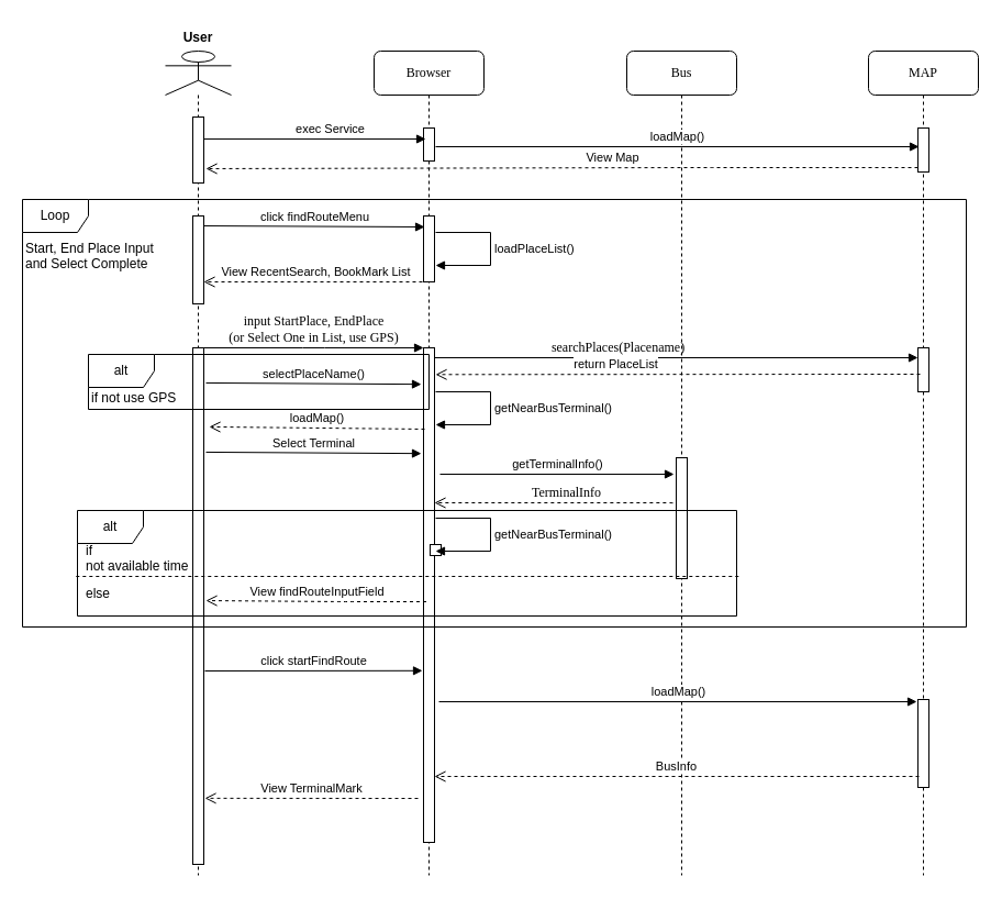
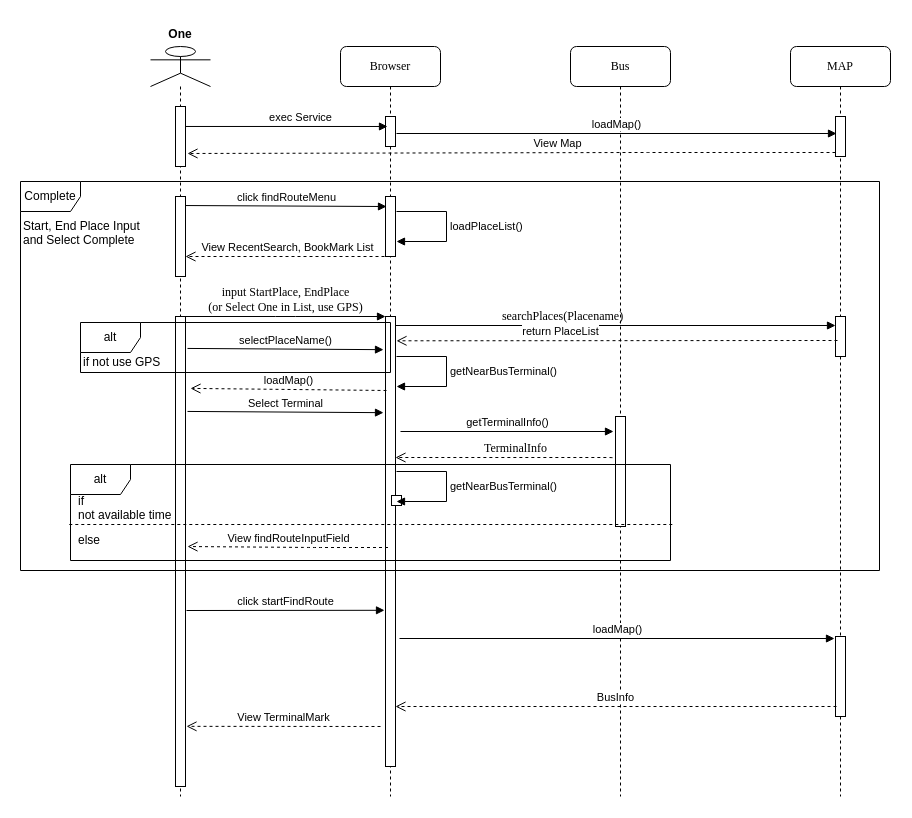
  <mxCell id="0" />
  <mxCell id="1" parent="0" />
  <mxCell id="2" value="searchPlaces(Placename)" style="html=1;verticalAlign=bottom;endArrow=block;labelBackgroundColor=none;fontFamily=Verdana;fontSize=12;edgeStyle=elbowEdgeStyle;elbow=vertical;exitX=0.5;exitY=0;exitDx=0;exitDy=0;exitPerimeter=0;entryX=0;entryY=0.225;entryDx=0;entryDy=0;entryPerimeter=0;" edge="1" parent="1" target="9"><mxGeometry x="-0.229" relative="1" as="geometry"><mxPoint x="387.5" y="325" as="sourcePoint" /><mxPoint x="1060" y="325" as="targetPoint" /><Array as="points"><mxPoint x="537.5" y="325" /><mxPoint x="517.5" y="325" /><mxPoint x="437.5" y="335" /><mxPoint x="456.5" y="325" /></Array><mxPoint x="1" as="offset" /></mxGeometry></mxCell>
  <mxCell id="3" value="Browser" style="shape=umlLifeline;perimeter=lifelinePerimeter;whiteSpace=wrap;html=1;container=1;collapsible=0;recursiveResize=0;outlineConnect=0;rounded=1;shadow=0;comic=0;labelBackgroundColor=none;strokeColor=#000000;strokeWidth=1;fillColor=#FFFFFF;fontFamily=Verdana;fontSize=12;fontColor=#000000;align=center;" vertex="1" parent="1"><mxGeometry x="340" y="46" width="100" height="750" as="geometry" /></mxCell>
  <mxCell id="4" value="" style="html=1;points=[];perimeter=orthogonalPerimeter;rounded=0;shadow=0;comic=0;labelBackgroundColor=none;strokeColor=#000000;strokeWidth=1;fillColor=#FFFFFF;fontFamily=Verdana;fontSize=12;fontColor=#000000;align=center;" vertex="1" parent="3"><mxGeometry x="45" y="270" width="10" height="450" as="geometry" /></mxCell>
  <mxCell id="5" value="" style="html=1;points=[];perimeter=orthogonalPerimeter;" vertex="1" parent="3"><mxGeometry x="45" y="150" width="10" height="60" as="geometry" /></mxCell>
  <mxCell id="6" value="" style="html=1;points=[];perimeter=orthogonalPerimeter;" vertex="1" parent="3"><mxGeometry x="45" y="70" width="10" height="30" as="geometry" /></mxCell>
  <mxCell id="7" value="MAP" style="shape=umlLifeline;perimeter=lifelinePerimeter;whiteSpace=wrap;html=1;container=1;collapsible=0;recursiveResize=0;outlineConnect=0;rounded=1;shadow=0;comic=0;labelBackgroundColor=none;strokeColor=#000000;strokeWidth=1;fillColor=#FFFFFF;fontFamily=Verdana;fontSize=12;fontColor=#000000;align=center;" vertex="1" parent="1"><mxGeometry x="790" y="46" width="100" height="750" as="geometry" /></mxCell>
  <mxCell id="8" value="" style="html=1;points=[];perimeter=orthogonalPerimeter;" vertex="1" parent="7"><mxGeometry x="45" y="70" width="10" height="40" as="geometry" /></mxCell>
  <mxCell id="9" value="" style="html=1;points=[];perimeter=orthogonalPerimeter;" vertex="1" parent="7"><mxGeometry x="45" y="270" width="10" height="40" as="geometry" /></mxCell>
  <mxCell id="10" value="" style="html=1;points=[];perimeter=orthogonalPerimeter;" vertex="1" parent="7"><mxGeometry x="45" y="590" width="10" height="80" as="geometry" /></mxCell>
  <mxCell id="11" value="input StartPlace, EndPlace&lt;br&gt;(or Select One in List, use GPS)" style="html=1;verticalAlign=bottom;endArrow=block;entryX=0;entryY=0;labelBackgroundColor=none;fontFamily=Verdana;fontSize=12;edgeStyle=elbowEdgeStyle;elbow=horizontal;exitX=0.9;exitY=0;exitDx=0;exitDy=0;exitPerimeter=0;" edge="1" parent="1" source="19" target="4"><mxGeometry relative="1" as="geometry"><mxPoint x="195" y="316" as="sourcePoint" /></mxGeometry></mxCell>
  <mxCell id="12" value="TerminalInfo" style="html=1;verticalAlign=bottom;endArrow=open;dashed=1;endSize=8;labelBackgroundColor=none;fontFamily=Verdana;fontSize=12;edgeStyle=elbowEdgeStyle;elbow=vertical;exitX=0.1;exitY=0.391;exitDx=0;exitDy=0;exitPerimeter=0;" edge="1" parent="1"><mxGeometry x="-0.068" relative="1" as="geometry"><mxPoint x="395" y="457" as="targetPoint" /><Array as="points"><mxPoint x="600" y="457" /><mxPoint x="620" y="437" /><mxPoint x="650" y="437" /></Array><mxPoint x="616" y="460" as="sourcePoint" /><mxPoint as="offset" /></mxGeometry></mxCell>
  <mxCell id="13" value="Bus" style="shape=umlLifeline;perimeter=lifelinePerimeter;whiteSpace=wrap;html=1;container=1;collapsible=0;recursiveResize=0;outlineConnect=0;rounded=1;shadow=0;comic=0;labelBackgroundColor=none;strokeColor=#000000;strokeWidth=1;fillColor=#FFFFFF;fontFamily=Verdana;fontSize=12;fontColor=#000000;align=center;" vertex="1" parent="1"><mxGeometry x="570" y="46" width="100" height="750" as="geometry" /></mxCell>
  <mxCell id="14" value="" style="html=1;points=[];perimeter=orthogonalPerimeter;" vertex="1" parent="13"><mxGeometry x="45" y="370" width="10" height="110" as="geometry" /></mxCell>
  <mxCell id="15" value="exec Service" style="html=1;verticalAlign=bottom;endArrow=block;exitX=0.9;exitY=0.333;exitDx=0;exitDy=0;exitPerimeter=0;entryX=0.2;entryY=0.333;entryDx=0;entryDy=0;entryPerimeter=0;" edge="1" parent="1" source="18" target="6"><mxGeometry x="0.145" width="80" relative="1" as="geometry"><mxPoint x="196" y="127" as="sourcePoint" /><mxPoint x="370" y="126" as="targetPoint" /><Array as="points" /><mxPoint as="offset" /></mxGeometry></mxCell>
  <mxCell id="16" value="View Map" style="html=1;verticalAlign=bottom;endArrow=open;dashed=1;endSize=8;entryX=1.2;entryY=0.783;entryDx=0;entryDy=0;entryPerimeter=0;exitX=0;exitY=0.825;exitDx=0;exitDy=0;exitPerimeter=0;" edge="1" parent="1" target="18"><mxGeometry x="-0.142" relative="1" as="geometry"><mxPoint x="835" y="152" as="sourcePoint" /><mxPoint x="197" y="152.02" as="targetPoint" /><Array as="points"><mxPoint x="638" y="152" /></Array><mxPoint as="offset" /></mxGeometry></mxCell>
  <mxCell id="17" value="" style="shape=umlLifeline;participant=umlActor;perimeter=lifelinePerimeter;whiteSpace=wrap;html=1;container=1;collapsible=0;recursiveResize=0;verticalAlign=top;spacingTop=36;labelBackgroundColor=#ffffff;outlineConnect=0;" vertex="1" parent="1"><mxGeometry x="150" y="46" width="60" height="750" as="geometry" /></mxCell>
  <mxCell id="18" value="" style="html=1;points=[];perimeter=orthogonalPerimeter;" vertex="1" parent="17"><mxGeometry x="25" y="60" width="10" height="60" as="geometry" /></mxCell>
  <mxCell id="19" value="" style="html=1;points=[];perimeter=orthogonalPerimeter;rounded=0;shadow=0;comic=0;labelBackgroundColor=none;strokeColor=#000000;strokeWidth=1;fillColor=#FFFFFF;fontFamily=Verdana;fontSize=12;fontColor=#000000;align=center;" vertex="1" parent="17"><mxGeometry x="25" y="270" width="10" height="470" as="geometry" /></mxCell>
  <mxCell id="20" value="" style="html=1;points=[];perimeter=orthogonalPerimeter;" vertex="1" parent="17"><mxGeometry x="25" y="150" width="10" height="80" as="geometry" /></mxCell>
- <mxCell id="21" value="User" style="text;align=center;fontStyle=1;verticalAlign=middle;spacingLeft=3;spacingRight=3;strokeColor=none;rotatable=0;points=[[0,0.5],[1,0.5]];portConstraint=eastwest;" vertex="1" parent="1"><mxGeometry x="140" y="20" width="80" height="26" as="geometry" /></mxCell>
+ <mxCell id="21" value="One" style="text;align=center;fontStyle=1;verticalAlign=middle;spacingLeft=3;spacingRight=3;strokeColor=none;rotatable=0;points=[[0,0.5],[1,0.5]];portConstraint=eastwest;" vertex="1" parent="1"><mxGeometry x="140" y="20" width="80" height="26" as="geometry" /></mxCell>
  <mxCell id="22" value="return PlaceList" style="html=1;verticalAlign=bottom;endArrow=open;dashed=1;endSize=8;exitX=0.2;exitY=0.6;exitDx=0;exitDy=0;exitPerimeter=0;entryX=1.1;entryY=0.054;entryDx=0;entryDy=0;entryPerimeter=0;" edge="1" parent="1" source="9" target="4"><mxGeometry x="0.255" relative="1" as="geometry"><mxPoint x="830" y="346" as="sourcePoint" /><mxPoint x="750" y="346" as="targetPoint" /><mxPoint as="offset" /></mxGeometry></mxCell>
  <mxCell id="23" value="getTerminalInfo()" style="html=1;verticalAlign=bottom;endArrow=block;entryX=-0.2;entryY=0;entryDx=0;entryDy=0;entryPerimeter=0;" edge="1" parent="1"><mxGeometry width="80" relative="1" as="geometry"><mxPoint x="400" y="431" as="sourcePoint" /><mxPoint x="613" y="431" as="targetPoint" /></mxGeometry></mxCell>
  <mxCell id="24" value="click findRouteMenu" style="html=1;verticalAlign=bottom;endArrow=block;entryX=0.1;entryY=0.167;entryDx=0;entryDy=0;entryPerimeter=0;exitX=1;exitY=0.113;exitDx=0;exitDy=0;exitPerimeter=0;" edge="1" parent="1" source="20" target="5"><mxGeometry width="80" relative="1" as="geometry"><mxPoint x="220" y="206" as="sourcePoint" /><mxPoint x="277" y="206" as="targetPoint" /></mxGeometry></mxCell>
  <mxCell id="25" value="loadPlaceList()" style="edgeStyle=orthogonalEdgeStyle;html=1;align=left;spacingLeft=2;endArrow=block;rounded=0;" edge="1" parent="1"><mxGeometry relative="1" as="geometry"><mxPoint x="396" y="211" as="sourcePoint" /><Array as="points"><mxPoint x="446" y="211" /></Array><mxPoint x="396" y="241" as="targetPoint" /></mxGeometry></mxCell>
  <mxCell id="26" value="View RecentSearch, BookMark List" style="html=1;verticalAlign=bottom;endArrow=open;dashed=1;endSize=8;entryX=1;entryY=0.75;entryDx=0;entryDy=0;entryPerimeter=0;" edge="1" parent="1" target="20"><mxGeometry relative="1" as="geometry"><mxPoint x="390" y="256" as="sourcePoint" /><mxPoint x="250" y="256" as="targetPoint" /></mxGeometry></mxCell>
  <mxCell id="27" value="loadMap()" style="html=1;verticalAlign=bottom;endArrow=block;entryX=0.1;entryY=0.425;entryDx=0;entryDy=0;entryPerimeter=0;" edge="1" parent="1" target="8"><mxGeometry width="80" relative="1" as="geometry"><mxPoint x="396" y="133" as="sourcePoint" /><mxPoint x="476" y="133" as="targetPoint" /></mxGeometry></mxCell>
  <mxCell id="28" value="getNearBusTerminal()" style="edgeStyle=orthogonalEdgeStyle;html=1;align=left;spacingLeft=2;endArrow=block;rounded=0;" edge="1" parent="1"><mxGeometry relative="1" as="geometry"><mxPoint x="396" y="356" as="sourcePoint" /><Array as="points"><mxPoint x="446" y="356" /></Array><mxPoint x="396" y="386" as="targetPoint" /></mxGeometry></mxCell>
  <mxCell id="29" value="Select Terminal" style="html=1;verticalAlign=bottom;endArrow=block;entryX=-0.2;entryY=0.204;entryDx=0;entryDy=0;entryPerimeter=0;exitX=1.2;exitY=0.202;exitDx=0;exitDy=0;exitPerimeter=0;" edge="1" parent="1" source="19"><mxGeometry width="80" relative="1" as="geometry"><mxPoint x="197" y="412" as="sourcePoint" /><mxPoint x="383" y="412.16" as="targetPoint" /></mxGeometry></mxCell>
  <mxCell id="30" value="loadMap()" style="html=1;verticalAlign=bottom;endArrow=open;dashed=1;endSize=8;entryX=1.5;entryY=0.153;entryDx=0;entryDy=0;entryPerimeter=0;" edge="1" parent="1" target="19"><mxGeometry relative="1" as="geometry"><mxPoint x="386" y="390" as="sourcePoint" /><mxPoint x="306" y="390" as="targetPoint" /></mxGeometry></mxCell>
  <mxCell id="31" value="Start, End Place Input &lt;br&gt;and Select Complete" style="text;html=1;resizable=0;points=[];autosize=1;align=left;verticalAlign=top;spacingTop=-4;" vertex="1" parent="1"><mxGeometry x="21" y="216" width="140" height="30" as="geometry" /></mxCell>
  <mxCell id="32" value="loadMap()" style="html=1;verticalAlign=bottom;endArrow=block;entryX=-0.1;entryY=0.025;entryDx=0;entryDy=0;entryPerimeter=0;" edge="1" parent="1" target="10"><mxGeometry width="80" relative="1" as="geometry"><mxPoint x="399" y="638" as="sourcePoint" /><mxPoint x="480" y="636" as="targetPoint" /></mxGeometry></mxCell>
  <mxCell id="33" value="BusInfo" style="html=1;verticalAlign=bottom;endArrow=open;dashed=1;endSize=8;exitX=0.1;exitY=0.875;exitDx=0;exitDy=0;exitPerimeter=0;" edge="1" parent="1" source="10" target="4"><mxGeometry relative="1" as="geometry"><mxPoint x="830" y="706" as="sourcePoint" /><mxPoint x="750" y="706" as="targetPoint" /></mxGeometry></mxCell>
  <mxCell id="34" value="View TerminalMark" style="html=1;verticalAlign=bottom;endArrow=open;dashed=1;endSize=8;entryX=1.1;entryY=0.872;entryDx=0;entryDy=0;entryPerimeter=0;" edge="1" parent="1" target="19"><mxGeometry relative="1" as="geometry"><mxPoint x="380" y="726" as="sourcePoint" /><mxPoint x="300" y="726" as="targetPoint" /></mxGeometry></mxCell>
  <mxCell id="35" value="selectPlaceName()" style="html=1;verticalAlign=bottom;endArrow=block;entryX=-0.2;entryY=0.204;entryDx=0;entryDy=0;entryPerimeter=0;exitX=1.2;exitY=0.202;exitDx=0;exitDy=0;exitPerimeter=0;" edge="1" parent="1"><mxGeometry width="80" relative="1" as="geometry"><mxPoint x="187" y="347.94" as="sourcePoint" /><mxPoint x="383" y="349.16" as="targetPoint" /></mxGeometry></mxCell>
  <mxCell id="36" value="if not use GPS" style="text;html=1;resizable=0;points=[];autosize=1;align=left;verticalAlign=top;spacingTop=-4;" vertex="1" parent="1"><mxGeometry x="81" y="352" width="90" height="20" as="geometry" /></mxCell>
  <mxCell id="37" value="alt" style="shape=umlFrame;whiteSpace=wrap;html=1;" vertex="1" parent="1"><mxGeometry x="70" y="464" width="600" height="96" as="geometry" /></mxCell>
  <mxCell id="38" value="" style="html=1;points=[];perimeter=orthogonalPerimeter;" vertex="1" parent="1"><mxGeometry x="391" y="495" width="10" height="10" as="geometry" /></mxCell>
  <mxCell id="39" value="else" style="text;html=1;resizable=0;points=[];autosize=1;align=left;verticalAlign=top;spacingTop=-4;" vertex="1" parent="1"><mxGeometry x="76" y="530" width="40" height="20" as="geometry" /></mxCell>
  <mxCell id="40" value="View findRouteInputField" style="html=1;verticalAlign=bottom;endArrow=open;dashed=1;endSize=8;entryX=1.2;entryY=0.466;entryDx=0;entryDy=0;entryPerimeter=0;" edge="1" parent="1"><mxGeometry relative="1" as="geometry"><mxPoint x="387.5" y="547" as="sourcePoint" /><mxPoint x="187" y="546.02" as="targetPoint" /><Array as="points"><mxPoint x="312.5" y="547" /></Array></mxGeometry></mxCell>
  <mxCell id="41" value="getNearBusTerminal()" style="edgeStyle=orthogonalEdgeStyle;html=1;align=left;spacingLeft=2;endArrow=block;rounded=0;" edge="1" parent="1"><mxGeometry relative="1" as="geometry"><mxPoint x="396" y="471" as="sourcePoint" /><Array as="points"><mxPoint x="446" y="471" /></Array><mxPoint x="396" y="501" as="targetPoint" /></mxGeometry></mxCell>
  <mxCell id="42" value="if&lt;br&gt;not available time" style="text;html=1;resizable=0;points=[];autosize=1;align=left;verticalAlign=top;spacingTop=-4;" vertex="1" parent="1"><mxGeometry x="76" y="491" width="110" height="30" as="geometry" /></mxCell>
  <mxCell id="43" value="" style="endArrow=none;dashed=1;html=1;exitX=-0.002;exitY=0.625;exitDx=0;exitDy=0;exitPerimeter=0;" edge="1" parent="1" source="37"><mxGeometry width="50" height="50" relative="1" as="geometry"><mxPoint x="81" y="524" as="sourcePoint" /><mxPoint x="672" y="524" as="targetPoint" /></mxGeometry></mxCell>
  <mxCell id="44" value="alt" style="shape=umlFrame;whiteSpace=wrap;html=1;" vertex="1" parent="1"><mxGeometry x="80" y="322" width="310" height="50" as="geometry" /></mxCell>
- <mxCell id="45" value="Loop" style="shape=umlFrame;whiteSpace=wrap;html=1;" vertex="1" parent="1"><mxGeometry x="20" y="181" width="859" height="389" as="geometry" /></mxCell>
+ <mxCell id="45" value="Complete" style="shape=umlFrame;whiteSpace=wrap;html=1;" vertex="1" parent="1"><mxGeometry x="20" y="181" width="859" height="389" as="geometry" /></mxCell>
  <mxCell id="46" value="click startFindRoute" style="html=1;verticalAlign=bottom;endArrow=block;entryX=0;entryY=0.704;entryDx=0;entryDy=0;entryPerimeter=0;" edge="1" parent="1"><mxGeometry width="80" relative="1" as="geometry"><mxPoint x="186" y="610" as="sourcePoint" /><mxPoint x="384" y="609.8" as="targetPoint" /></mxGeometry></mxCell>
